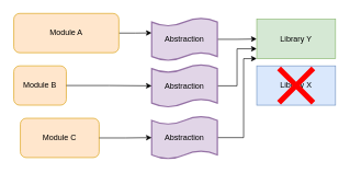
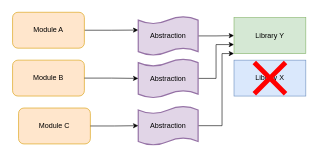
  <mxCell id="0" />
  <mxCell id="1" parent="0" />
  <mxCell id="2" style="edgeStyle=orthogonalEdgeStyle;rounded=0;orthogonalLoop=1;jettySize=auto;html=1;exitX=1;exitY=0.5;exitDx=0;exitDy=0;entryX=0;entryY=0.35;entryDx=0;entryDy=0;entryPerimeter=0;" parent="1" source="3" target="8" edge="1"><mxGeometry relative="1" as="geometry" /></mxCell>
- <mxCell id="3" value="Module A" style="rounded=1;whiteSpace=wrap;html=1;fillColor=#ffe6cc;strokeColor=#d79b00;" parent="1" vertex="1"><mxGeometry x="20" y="20" width="160" height="60" as="geometry" /></mxCell>
- <mxCell id="4" value="Module B" style="rounded=1;whiteSpace=wrap;html=1;fillColor=#ffe6cc;strokeColor=#d79b00;" parent="1" vertex="1"><mxGeometry x="20" y="100" width="80" height="60" as="geometry" /></mxCell>
+ <mxCell id="3" value="Module A" style="rounded=1;whiteSpace=wrap;html=1;fillColor=#ffe6cc;strokeColor=#d79b00;" parent="1" vertex="1"><mxGeometry x="20" y="20" width="120" height="60" as="geometry" /></mxCell>
+ <mxCell id="4" value="Module B" style="rounded=1;whiteSpace=wrap;html=1;fillColor=#ffe6cc;strokeColor=#d79b00;" parent="1" vertex="1"><mxGeometry x="20" y="100" width="120" height="60" as="geometry" /></mxCell>
  <mxCell id="5" value="Module C" style="rounded=1;whiteSpace=wrap;html=1;fillColor=#ffe6cc;strokeColor=#d79b00;" parent="1" vertex="1"><mxGeometry x="30" y="180" width="120" height="60" as="geometry" /></mxCell>
  <mxCell id="6" value="Library X" style="rounded=0;whiteSpace=wrap;html=1;fillColor=#dae8fc;strokeColor=#6c8ebf;" parent="1" vertex="1"><mxGeometry x="390" y="100" width="120" height="60" as="geometry" /></mxCell>
  <mxCell id="7" style="edgeStyle=orthogonalEdgeStyle;rounded=0;orthogonalLoop=1;jettySize=auto;html=1;" edge="1" parent="1" source="8" target="15"><mxGeometry relative="1" as="geometry" /></mxCell>
  <mxCell id="8" value="Abstraction" style="shape=tape;whiteSpace=wrap;html=1;strokeWidth=2;size=0.19;fillColor=#e1d5e7;strokeColor=#9673a6;" parent="1" vertex="1"><mxGeometry x="230" y="27" width="100" height="65" as="geometry" /></mxCell>
  <mxCell id="9" style="edgeStyle=orthogonalEdgeStyle;rounded=0;orthogonalLoop=1;jettySize=auto;html=1;entryX=0;entryY=0.75;entryDx=0;entryDy=0;" edge="1" parent="1" source="10" target="15"><mxGeometry relative="1" as="geometry" /></mxCell>
  <mxCell id="10" value="Abstraction" style="shape=tape;whiteSpace=wrap;html=1;strokeWidth=2;size=0.19;fillColor=#e1d5e7;strokeColor=#9673a6;" parent="1" vertex="1"><mxGeometry x="230" y="98" width="100" height="65" as="geometry" /></mxCell>
  <mxCell id="11" style="edgeStyle=orthogonalEdgeStyle;rounded=0;orthogonalLoop=1;jettySize=auto;html=1;entryX=0;entryY=1;entryDx=0;entryDy=0;" edge="1" parent="1" source="12" target="15"><mxGeometry relative="1" as="geometry"><Array as="points"><mxPoint x="370" y="210" /><mxPoint x="370" y="89" /></Array></mxGeometry></mxCell>
  <mxCell id="12" value="Abstraction" style="shape=tape;whiteSpace=wrap;html=1;strokeWidth=2;size=0.19;fillColor=#e1d5e7;strokeColor=#9673a6;" parent="1" vertex="1"><mxGeometry x="230" y="177" width="100" height="65" as="geometry" /></mxCell>
  <mxCell id="13" style="edgeStyle=orthogonalEdgeStyle;rounded=0;orthogonalLoop=1;jettySize=auto;html=1;exitX=1;exitY=0.5;exitDx=0;exitDy=0;entryX=0;entryY=0.5;entryDx=0;entryDy=0;entryPerimeter=0;" parent="1" source="4" target="10" edge="1"><mxGeometry relative="1" as="geometry" /></mxCell>
  <mxCell id="14" style="edgeStyle=orthogonalEdgeStyle;rounded=0;orthogonalLoop=1;jettySize=auto;html=1;exitX=1;exitY=0.5;exitDx=0;exitDy=0;entryX=0;entryY=0.5;entryDx=0;entryDy=0;entryPerimeter=0;" parent="1" source="5" target="12" edge="1"><mxGeometry relative="1" as="geometry" /></mxCell>
  <mxCell id="15" value="Library Y" style="rounded=0;whiteSpace=wrap;html=1;fillColor=#d5e8d4;strokeColor=#82b366;" vertex="1" parent="1"><mxGeometry x="390" y="29" width="120" height="60" as="geometry" /></mxCell>
  <mxCell id="16" value="" style="shape=mxgraph.mockup.markup.redX;fillColor=#ff0000;html=1;shadow=0;whiteSpace=wrap;strokeColor=none;" vertex="1" parent="1"><mxGeometry x="421" y="101" width="58" height="58" as="geometry" /></mxCell>
